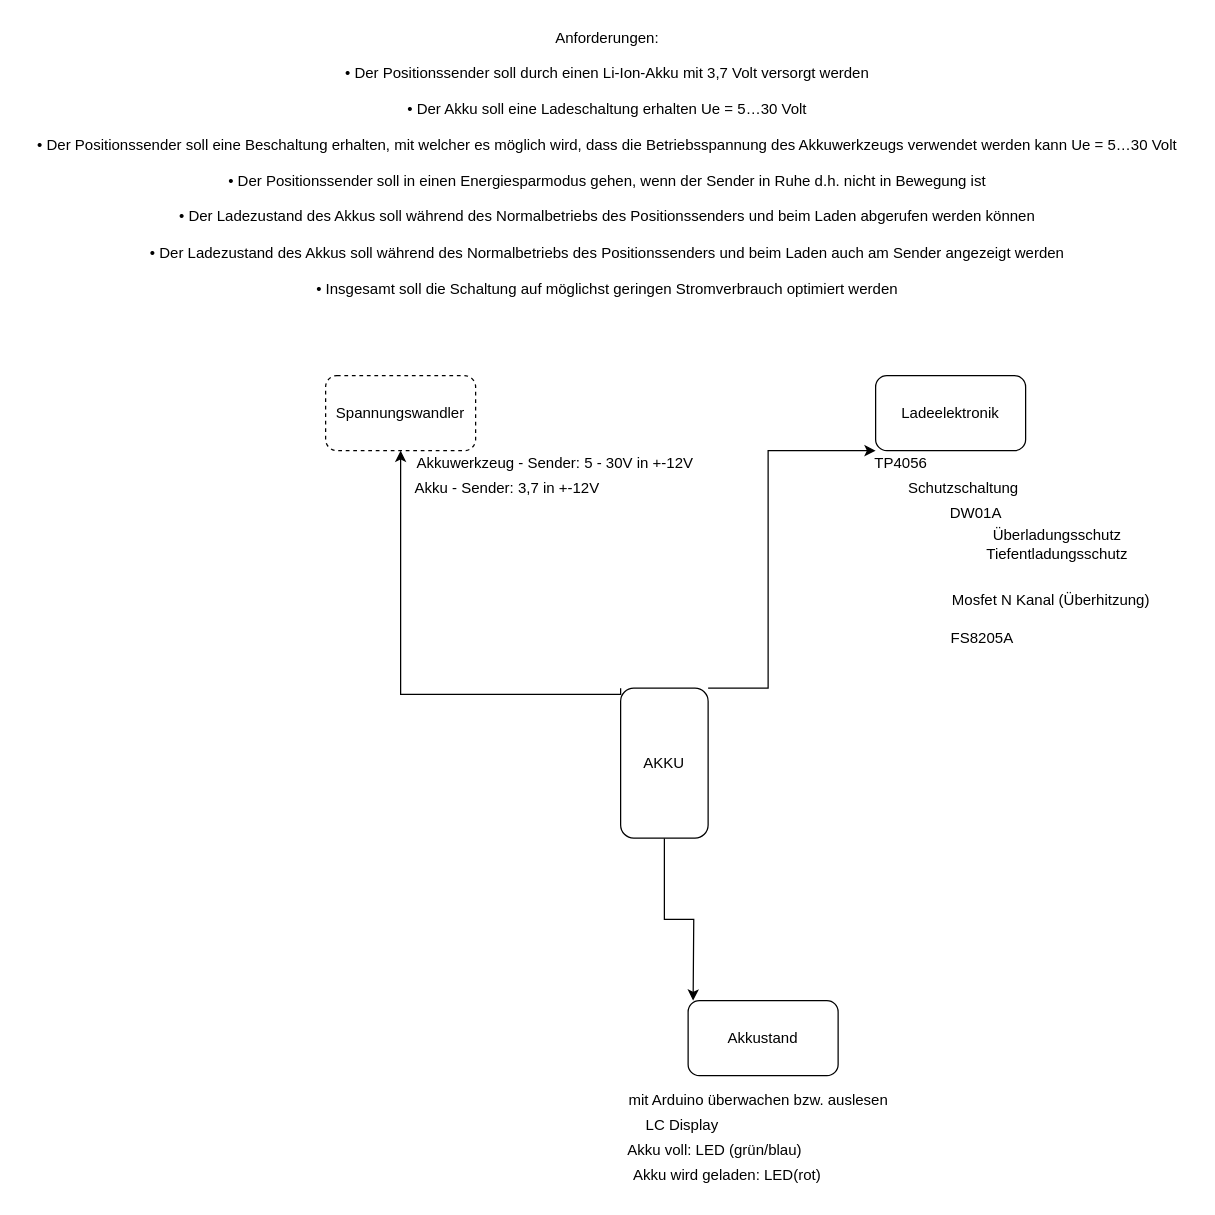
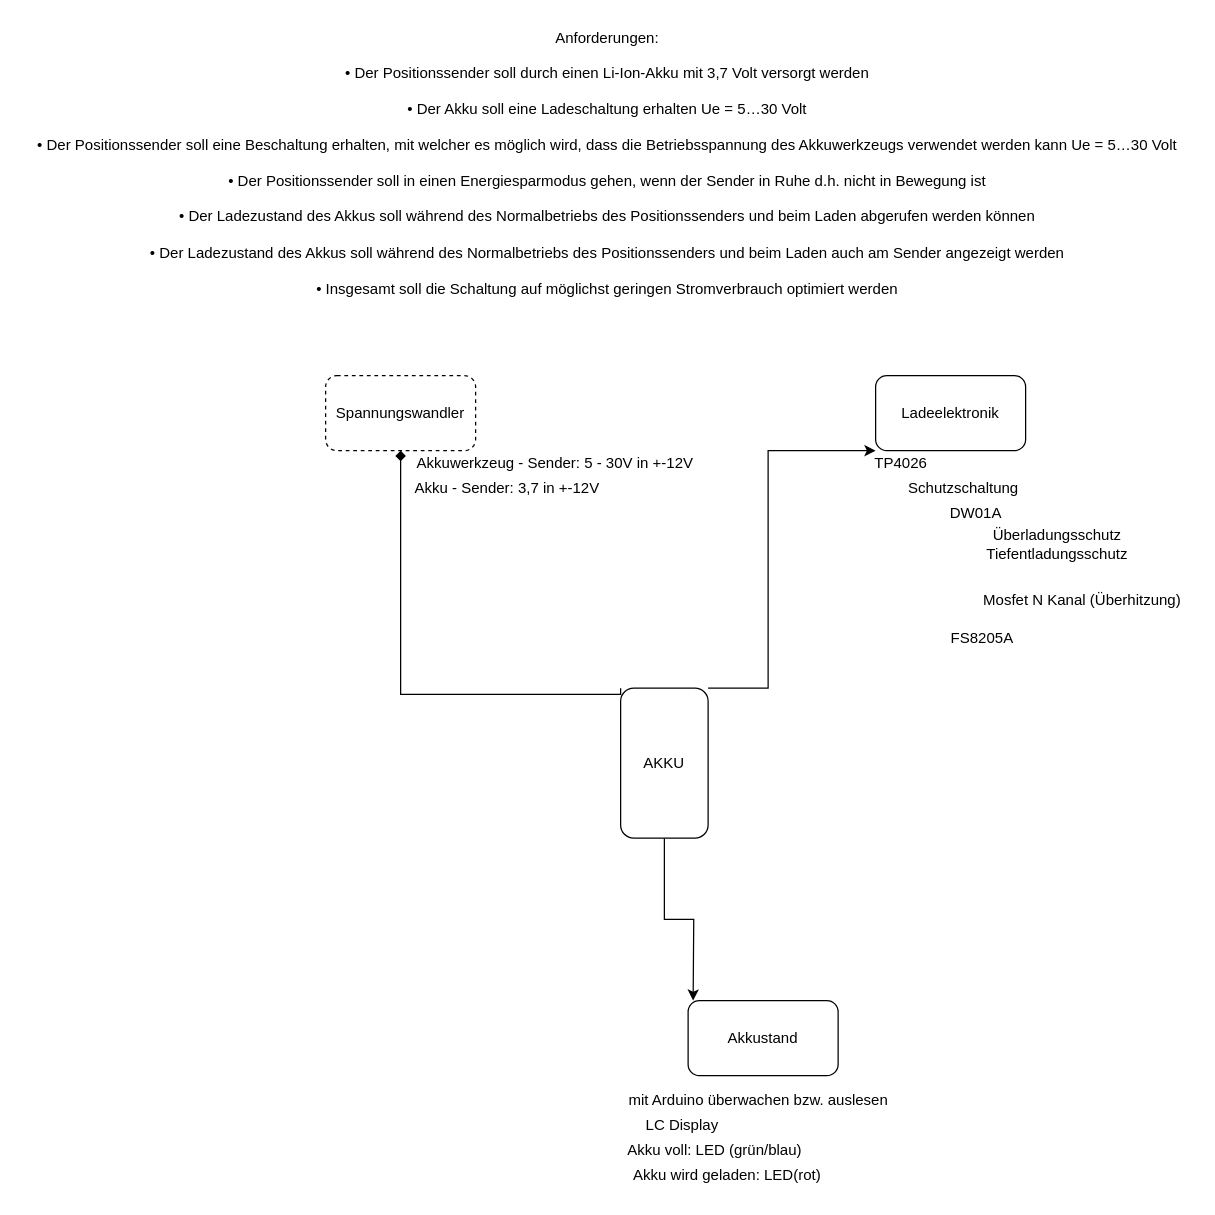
  <mxCell id="0" />
  <mxCell id="1" parent="0" />
  <mxCell id="2" style="edgeStyle=orthogonalEdgeStyle;rounded=0;orthogonalLoop=1;jettySize=auto;html=1;exitX=1;exitY=0;exitDx=0;exitDy=0;" parent="1" source="5" edge="1"><mxGeometry relative="1" as="geometry"><mxPoint x="700" y="360" as="targetPoint" /><Array as="points"><mxPoint x="614" y="360" /></Array></mxGeometry></mxCell>
- <mxCell id="3" style="edgeStyle=orthogonalEdgeStyle;rounded=0;orthogonalLoop=1;jettySize=auto;html=1;exitX=0;exitY=0;exitDx=0;exitDy=0;entryX=0.5;entryY=1;entryDx=0;entryDy=0;" parent="1" source="5" target="7" edge="1"><mxGeometry relative="1" as="geometry"><mxPoint x="250" y="400" as="targetPoint" /><Array as="points"><mxPoint x="320" y="555" /></Array></mxGeometry></mxCell>
+ <mxCell id="3" style="edgeStyle=orthogonalEdgeStyle;rounded=0;orthogonalLoop=1;jettySize=auto;html=1;exitX=0;exitY=0;exitDx=0;exitDy=0;entryX=0.5;entryY=1;entryDx=0;entryDy=0;endArrow=diamond;" parent="1" source="5" target="7" edge="1"><mxGeometry relative="1" as="geometry"><mxPoint x="250" y="400" as="targetPoint" /><Array as="points"><mxPoint x="320" y="555" /></Array></mxGeometry></mxCell>
  <mxCell id="4" style="edgeStyle=orthogonalEdgeStyle;rounded=0;orthogonalLoop=1;jettySize=auto;html=1;exitX=0.5;exitY=1;exitDx=0;exitDy=0;" parent="1" source="5" edge="1"><mxGeometry relative="1" as="geometry"><mxPoint x="554" y="800" as="targetPoint" /></mxGeometry></mxCell>
  <mxCell id="5" value="AKKU" style="rounded=1;whiteSpace=wrap;html=1;" parent="1" vertex="1"><mxGeometry x="496" y="550" width="70" height="120" as="geometry" /></mxCell>
  <mxCell id="6" value="Ladeelektronik" style="rounded=1;whiteSpace=wrap;html=1;" parent="1" vertex="1"><mxGeometry x="700" y="300" width="120" height="60" as="geometry" /></mxCell>
  <mxCell id="7" value="Spannungswandler" style="rounded=1;whiteSpace=wrap;html=1;dashed=1;" parent="1" vertex="1"><mxGeometry x="260" y="300" width="120" height="60" as="geometry" /></mxCell>
  <mxCell id="8" value="Akkustand" style="rounded=1;whiteSpace=wrap;html=1;" parent="1" vertex="1"><mxGeometry x="550" y="800" width="120" height="60" as="geometry" /></mxCell>
  <mxCell id="9" value="Schutzschaltung" style="text;html=1;align=center;verticalAlign=middle;resizable=0;points=[];autosize=1;strokeColor=none;" parent="1" vertex="1"><mxGeometry x="720" y="380" width="100" height="20" as="geometry" /></mxCell>
  <mxCell id="10" value="Überladungsschutz&lt;br&gt;Tiefentladungsschutz" style="text;html=1;align=center;verticalAlign=middle;resizable=0;points=[];autosize=1;strokeColor=none;" parent="1" vertex="1"><mxGeometry x="780" y="420" width="130" height="30" as="geometry" /></mxCell>
- <mxCell id="11" value="Mosfet N Kanal (Überhitzung)" style="text;html=1;align=center;verticalAlign=middle;resizable=0;points=[];autosize=1;strokeColor=none;" parent="1" vertex="1"><mxGeometry x="755" y="470" width="170" height="20" as="geometry" /></mxCell>
+ <mxCell id="11" value="Mosfet N Kanal (Überhitzung)" style="text;html=1;align=center;verticalAlign=middle;resizable=0;points=[];autosize=1;strokeColor=none;" parent="1" vertex="1"><mxGeometry x="780" y="470" width="170" height="20" as="geometry" /></mxCell>
  <mxCell id="12" value="mit Arduino überwachen bzw. auslesen" style="text;html=1;align=center;verticalAlign=middle;resizable=0;points=[];autosize=1;strokeColor=none;" parent="1" vertex="1"><mxGeometry x="496" y="870" width="220" height="20" as="geometry" /></mxCell>
  <mxCell id="13" value="LC Display" style="text;html=1;align=center;verticalAlign=middle;resizable=0;points=[];autosize=1;strokeColor=none;" parent="1" vertex="1"><mxGeometry x="510" y="890" width="70" height="20" as="geometry" /></mxCell>
  <mxCell id="14" value="Akku voll: LED (grün/blau)&lt;br&gt;" style="text;html=1;align=center;verticalAlign=middle;resizable=0;points=[];autosize=1;strokeColor=none;" parent="1" vertex="1"><mxGeometry x="496" y="910" width="150" height="20" as="geometry" /></mxCell>
- <mxCell id="15" value="TP4056" style="text;html=1;align=center;verticalAlign=middle;resizable=0;points=[];autosize=1;strokeColor=none;" parent="1" vertex="1"><mxGeometry x="690" y="360" width="60" height="20" as="geometry" /></mxCell>
+ <mxCell id="15" value="TP4026" style="text;html=1;align=center;verticalAlign=middle;resizable=0;points=[];autosize=1;strokeColor=none;" parent="1" vertex="1"><mxGeometry x="690" y="360" width="60" height="20" as="geometry" /></mxCell>
  <mxCell id="16" value="Akku wird geladen: LED(rot)" style="text;html=1;align=center;verticalAlign=middle;resizable=0;points=[];autosize=1;strokeColor=none;" parent="1" vertex="1"><mxGeometry x="496" y="930" width="170" height="20" as="geometry" /></mxCell>
  <mxCell id="17" value="Akkuwerkzeug - Sender: 5 - 30V in +-12V&amp;nbsp;" style="text;html=1;align=center;verticalAlign=middle;resizable=0;points=[];autosize=1;strokeColor=none;" parent="1" vertex="1"><mxGeometry x="325" y="360" width="240" height="20" as="geometry" /></mxCell>
  <mxCell id="18" value="FS8205A" style="text;html=1;align=center;verticalAlign=middle;resizable=0;points=[];autosize=1;strokeColor=none;" parent="1" vertex="1"><mxGeometry x="750" y="500" width="70" height="20" as="geometry" /></mxCell>
  <mxCell id="19" value="DW01A" style="text;html=1;align=center;verticalAlign=middle;resizable=0;points=[];autosize=1;strokeColor=none;" parent="1" vertex="1"><mxGeometry x="750" y="400" width="60" height="20" as="geometry" /></mxCell>
  <mxCell id="20" value="Akku - Sender: 3,7 in +-12V" style="text;html=1;align=center;verticalAlign=middle;resizable=0;points=[];autosize=1;strokeColor=none;" parent="1" vertex="1"><mxGeometry x="325" y="380" width="160" height="20" as="geometry" /></mxCell>
  <mxCell id="21" value="Anforderungen:&lt;br&gt;&lt;br&gt;&lt;div&gt;• Der Positionssender soll durch einen Li-Ion-Akku mit 3,7 Volt versorgt werden&lt;/div&gt;&lt;div&gt;&lt;br&gt;&lt;/div&gt;&lt;div&gt;• Der Akku soll eine Ladeschaltung erhalten Ue = 5…30 Volt&lt;/div&gt;&lt;div&gt;&lt;br&gt;&lt;/div&gt;&lt;div&gt;• Der Positionssender soll eine Beschaltung erhalten, mit welcher es möglich wird, dass die Betriebsspannung des Akkuwerkzeugs verwendet werden kann Ue = 5…30 Volt&lt;/div&gt;&lt;div&gt;&lt;br&gt;&lt;/div&gt;&lt;div&gt;• Der Positionssender soll in einen Energiesparmodus gehen, wenn der Sender in Ruhe d.h. nicht in Bewegung ist&lt;/div&gt;&lt;div&gt;&lt;br&gt;&lt;/div&gt;&lt;div&gt;• Der Ladezustand des Akkus soll während des Normalbetriebs des Positionssenders und beim Laden abgerufen werden können&lt;/div&gt;&lt;div&gt;&lt;br&gt;&lt;/div&gt;&lt;div&gt;• Der Ladezustand des Akkus soll während des Normalbetriebs des Positionssenders und beim Laden auch am Sender angezeigt werden&lt;/div&gt;&lt;div&gt;&lt;br&gt;&lt;/div&gt;&lt;div&gt;• Insgesamt soll die Schaltung auf möglichst geringen Stromverbrauch optimiert werden&lt;/div&gt;" style="text;html=1;align=center;verticalAlign=middle;resizable=0;points=[];autosize=1;strokeColor=none;" vertex="1" parent="1"><mxGeometry x="20" y="20" width="930" height="220" as="geometry" /></mxCell>
